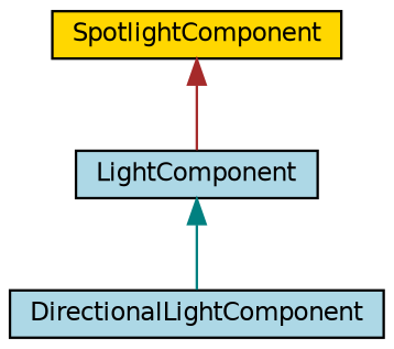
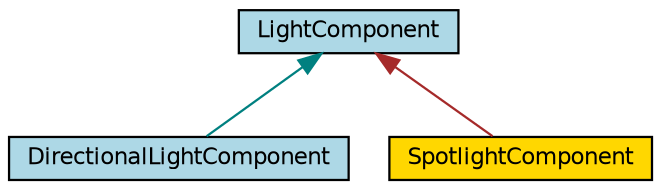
  digraph {
    node [color=black fillcolor=lightblue fontname=Helvetica fontsize=10 shape=record style=filled]
    edge [dir=back fontname=Helvetica fontsize=10 labelfontname=Helvetica labelfontsize=10 style=solid]
    n1 [fontcolor=black height=0.2 label=LightComponent width=0.4]
    n2 [height=0.2 label=DirectionalLightComponent width=0.4]
    n3 [fillcolor=gold height=0.2 label=SpotlightComponent width=0.4]
    n1 -> n2 [color=teal]
-   n3 -> n1 [color=brown]
+   n1 -> n3 [color=brown]
  }
